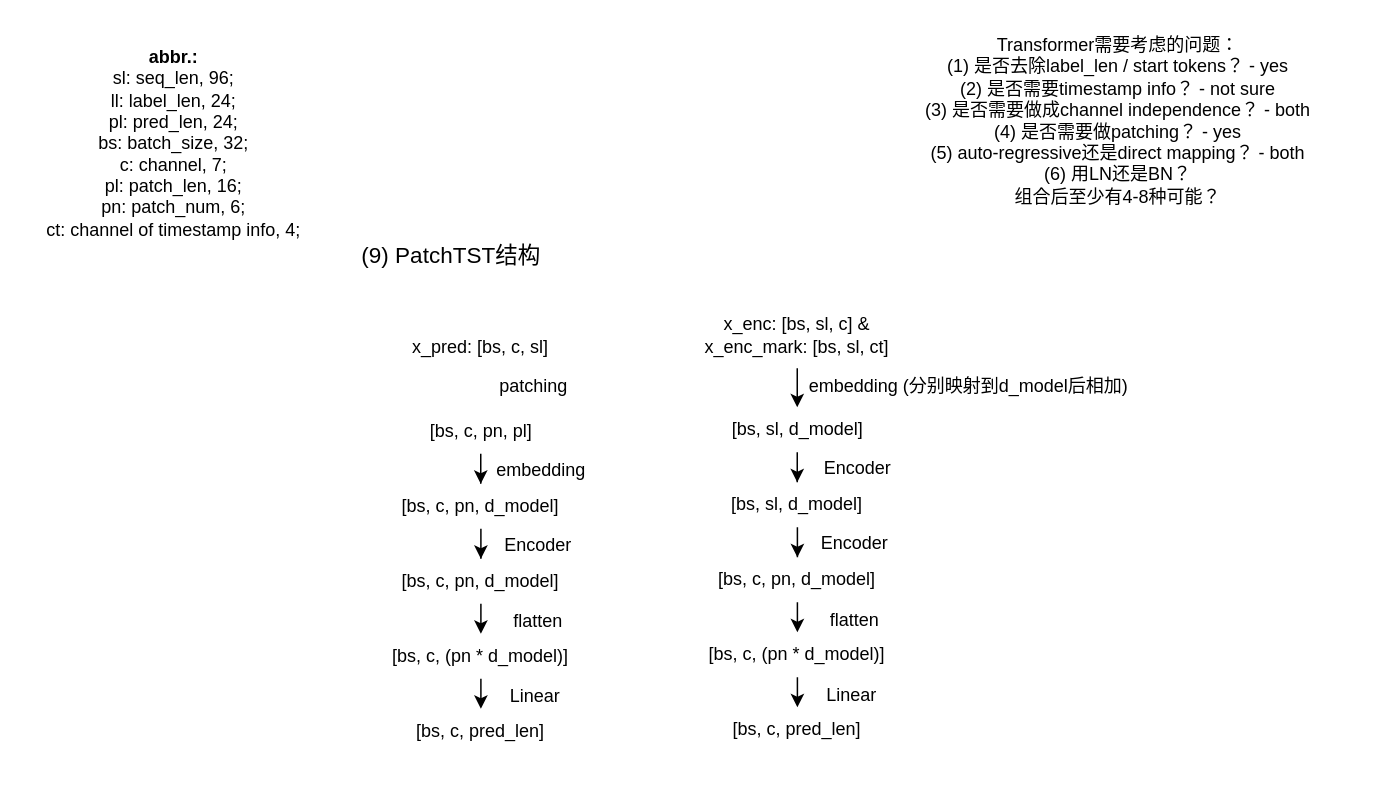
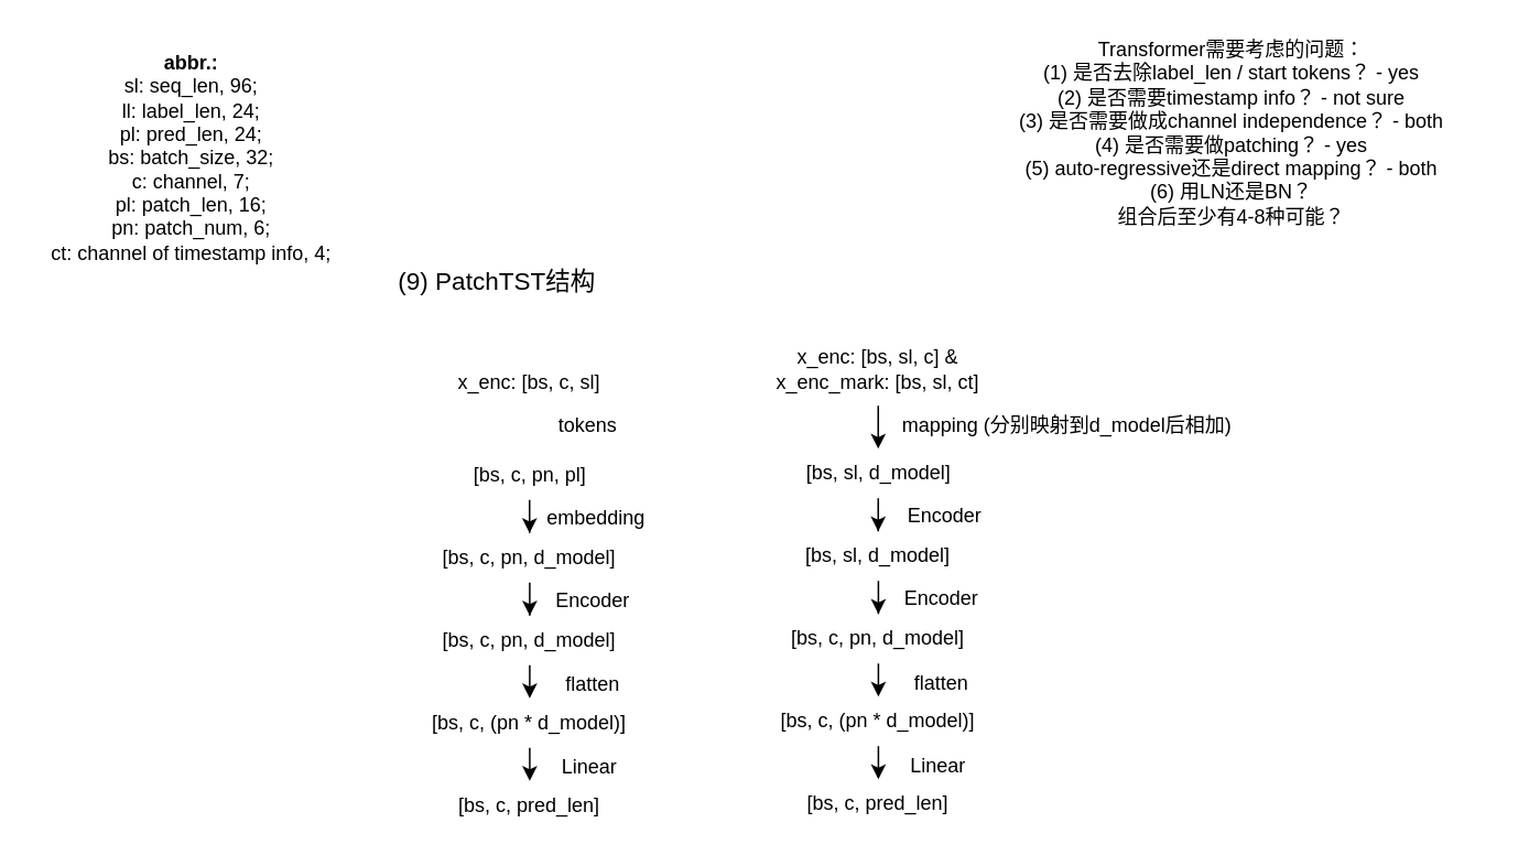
  <mxCell id="0" />
  <mxCell id="1" parent="0" />
- <mxCell id="2" value="x_pred: [bs, c, sl]" style="text;html=1;align=center;verticalAlign=middle;whiteSpace=wrap;rounded=0;" parent="1" vertex="1"><mxGeometry x="245" y="216" width="150" height="30" as="geometry" /></mxCell>
+ <mxCell id="2" value="x_enc: [bs, c, sl]" style="text;html=1;align=center;verticalAlign=middle;whiteSpace=wrap;rounded=0;" parent="1" vertex="1"><mxGeometry x="245" y="216" width="150" height="30" as="geometry" /></mxCell>
  <mxCell id="3" value="&lt;font style=&quot;font-size: 15px;&quot;&gt;(9) PatchTST结构&lt;/font&gt;" style="text;html=1;align=center;verticalAlign=middle;resizable=0;points=[];autosize=1;strokeColor=none;fillColor=none;" parent="1" vertex="1"><mxGeometry x="230" y="154" width="140" height="30" as="geometry" /></mxCell>
  <mxCell id="4" value="&lt;b&gt;abbr.:&lt;/b&gt;&lt;div&gt;sl: seq_len, 96;&lt;/div&gt;&lt;div&gt;ll: label_len, 24;&lt;/div&gt;&lt;div&gt;pl: pred_len, 24;&lt;/div&gt;&lt;div&gt;bs: batch_size, 32;&lt;/div&gt;&lt;div&gt;c: channel, 7;&lt;/div&gt;&lt;div&gt;pl: patch_len, 16;&lt;/div&gt;&lt;div&gt;pn: patch_num, 6;&lt;/div&gt;&lt;div&gt;ct: channel of timestamp info, 4;&lt;/div&gt;" style="text;html=1;align=center;verticalAlign=middle;resizable=0;points=[];autosize=1;strokeColor=none;fillColor=none;" parent="1" vertex="1"><mxGeometry x="20" y="25" width="190" height="140" as="geometry" /></mxCell>
  <mxCell id="5" value="Transformer需要考虑的问题：&lt;div&gt;(1) 是否去除label_len / start tokens？ - yes&lt;/div&gt;&lt;div&gt;(2) 是否需要timestamp info？ - not sure&lt;/div&gt;&lt;div&gt;(3) 是否需要做成channel independence？ - both&lt;/div&gt;&lt;div&gt;(4) 是否需要做patching？ - yes&lt;/div&gt;&lt;div&gt;(5) auto-regressive还是direct mapping？ - both&lt;/div&gt;&lt;div&gt;(6) 用LN还是BN？&lt;/div&gt;&lt;div&gt;组合后至少有4-8种可能？&lt;/div&gt;" style="text;html=1;align=center;verticalAlign=middle;whiteSpace=wrap;rounded=0;" parent="1" vertex="1"><mxGeometry x="580" y="20" width="330" height="120" as="geometry" /></mxCell>
  <mxCell id="6" style="edgeStyle=orthogonalEdgeStyle;rounded=0;orthogonalLoop=1;jettySize=auto;html=1;entryX=0.5;entryY=0;entryDx=0;entryDy=0;" edge="1" parent="1" source="7" target="10"><mxGeometry relative="1" as="geometry" /></mxCell>
  <mxCell id="7" value="[bs, c, pn, pl]" style="text;html=1;align=center;verticalAlign=middle;whiteSpace=wrap;rounded=0;" parent="1" vertex="1"><mxGeometry x="267.5" y="272" width="105" height="30" as="geometry" /></mxCell>
- <mxCell id="8" value="patching" style="text;html=1;align=center;verticalAlign=middle;resizable=0;points=[];autosize=1;strokeColor=none;fillColor=none;" parent="1" vertex="1"><mxGeometry x="320" y="242" width="70" height="30" as="geometry" /></mxCell>
+ <mxCell id="8" value="tokens" style="text;html=1;align=center;verticalAlign=middle;resizable=0;points=[];autosize=1;strokeColor=none;fillColor=none;" parent="1" vertex="1"><mxGeometry x="320" y="242" width="70" height="30" as="geometry" /></mxCell>
  <mxCell id="9" style="edgeStyle=orthogonalEdgeStyle;rounded=0;orthogonalLoop=1;jettySize=auto;html=1;" edge="1" parent="1" source="10" target="12"><mxGeometry relative="1" as="geometry" /></mxCell>
  <mxCell id="10" value="[bs, c, pn, d_model]" style="text;html=1;align=center;verticalAlign=middle;whiteSpace=wrap;rounded=0;" vertex="1" parent="1"><mxGeometry x="251.25" y="322" width="137.5" height="30" as="geometry" /></mxCell>
  <mxCell id="11" style="edgeStyle=orthogonalEdgeStyle;rounded=0;orthogonalLoop=1;jettySize=auto;html=1;entryX=0.5;entryY=0;entryDx=0;entryDy=0;" edge="1" parent="1" source="12" target="14"><mxGeometry relative="1" as="geometry" /></mxCell>
  <mxCell id="12" value="[bs, c, pn, d_model]" style="text;html=1;align=center;verticalAlign=middle;whiteSpace=wrap;rounded=0;" vertex="1" parent="1"><mxGeometry x="251.25" y="372" width="137.5" height="30" as="geometry" /></mxCell>
  <mxCell id="13" style="edgeStyle=orthogonalEdgeStyle;rounded=0;orthogonalLoop=1;jettySize=auto;html=1;entryX=0.5;entryY=0;entryDx=0;entryDy=0;" edge="1" parent="1" source="14" target="15"><mxGeometry relative="1" as="geometry" /></mxCell>
  <mxCell id="14" value="[bs, c, (pn * d_model)]" style="text;html=1;align=center;verticalAlign=middle;whiteSpace=wrap;rounded=0;" vertex="1" parent="1"><mxGeometry x="251.25" y="422" width="137.5" height="30" as="geometry" /></mxCell>
  <mxCell id="15" value="[bs, c, pred_len]" style="text;html=1;align=center;verticalAlign=middle;whiteSpace=wrap;rounded=0;" vertex="1" parent="1"><mxGeometry x="251.25" y="472" width="137.5" height="30" as="geometry" /></mxCell>
  <mxCell id="16" value="embedding" style="text;html=1;align=center;verticalAlign=middle;resizable=0;points=[];autosize=1;strokeColor=none;fillColor=none;" vertex="1" parent="1"><mxGeometry x="320" y="298" width="80" height="30" as="geometry" /></mxCell>
  <mxCell id="17" value="Encoder" style="text;html=1;align=center;verticalAlign=middle;resizable=0;points=[];autosize=1;strokeColor=none;fillColor=none;" vertex="1" parent="1"><mxGeometry x="323" y="348" width="70" height="30" as="geometry" /></mxCell>
  <mxCell id="18" value="flatten" style="text;html=1;align=center;verticalAlign=middle;resizable=0;points=[];autosize=1;strokeColor=none;fillColor=none;" vertex="1" parent="1"><mxGeometry x="328" y="399" width="60" height="30" as="geometry" /></mxCell>
  <mxCell id="19" value="Linear" style="text;html=1;align=center;verticalAlign=middle;resizable=0;points=[];autosize=1;strokeColor=none;fillColor=none;" vertex="1" parent="1"><mxGeometry x="326" y="449" width="60" height="30" as="geometry" /></mxCell>
  <mxCell id="20" style="edgeStyle=orthogonalEdgeStyle;rounded=0;orthogonalLoop=1;jettySize=auto;html=1;entryX=0.5;entryY=0;entryDx=0;entryDy=0;" edge="1" parent="1" source="21" target="23"><mxGeometry relative="1" as="geometry" /></mxCell>
  <mxCell id="21" value="x_enc: [bs, sl, c] &amp;amp;&lt;div&gt;x_enc_mark: [bs, sl, ct]&lt;/div&gt;" style="text;html=1;align=center;verticalAlign=middle;whiteSpace=wrap;rounded=0;" vertex="1" parent="1"><mxGeometry x="456" y="200" width="150" height="45" as="geometry" /></mxCell>
  <mxCell id="22" style="edgeStyle=orthogonalEdgeStyle;rounded=0;orthogonalLoop=1;jettySize=auto;html=1;entryX=0.5;entryY=0;entryDx=0;entryDy=0;" edge="1" parent="1" source="23" target="26"><mxGeometry relative="1" as="geometry" /></mxCell>
  <mxCell id="23" value="[bs, sl, d_model]" style="text;html=1;align=center;verticalAlign=middle;whiteSpace=wrap;rounded=0;" vertex="1" parent="1"><mxGeometry x="478.5" y="271" width="105" height="30" as="geometry" /></mxCell>
- <mxCell id="24" value="embedding (分别映射到d_model后相加)" style="text;html=1;align=center;verticalAlign=middle;resizable=0;points=[];autosize=1;strokeColor=none;fillColor=none;" vertex="1" parent="1"><mxGeometry x="525" y="242" width="240" height="30" as="geometry" /></mxCell>
+ <mxCell id="24" value="mapping (分别映射到d_model后相加)" style="text;html=1;align=center;verticalAlign=middle;resizable=0;points=[];autosize=1;strokeColor=none;fillColor=none;" vertex="1" parent="1"><mxGeometry x="525" y="242" width="240" height="30" as="geometry" /></mxCell>
  <mxCell id="25" style="edgeStyle=orthogonalEdgeStyle;rounded=0;orthogonalLoop=1;jettySize=auto;html=1;" edge="1" parent="1" source="26" target="28"><mxGeometry relative="1" as="geometry" /></mxCell>
  <mxCell id="26" value="[bs, sl, d_model]" style="text;html=1;align=center;verticalAlign=middle;whiteSpace=wrap;rounded=0;" vertex="1" parent="1"><mxGeometry x="462.25" y="321" width="137.5" height="30" as="geometry" /></mxCell>
  <mxCell id="27" style="edgeStyle=orthogonalEdgeStyle;rounded=0;orthogonalLoop=1;jettySize=auto;html=1;entryX=0.5;entryY=0;entryDx=0;entryDy=0;" edge="1" parent="1" source="28" target="30"><mxGeometry relative="1" as="geometry" /></mxCell>
  <mxCell id="28" value="[bs, c, pn, d_model]" style="text;html=1;align=center;verticalAlign=middle;whiteSpace=wrap;rounded=0;" vertex="1" parent="1"><mxGeometry x="462.25" y="371" width="137.5" height="30" as="geometry" /></mxCell>
  <mxCell id="29" style="edgeStyle=orthogonalEdgeStyle;rounded=0;orthogonalLoop=1;jettySize=auto;html=1;entryX=0.5;entryY=0;entryDx=0;entryDy=0;" edge="1" parent="1" source="30" target="31"><mxGeometry relative="1" as="geometry" /></mxCell>
  <mxCell id="30" value="[bs, c, (pn * d_model)]" style="text;html=1;align=center;verticalAlign=middle;whiteSpace=wrap;rounded=0;" vertex="1" parent="1"><mxGeometry x="462.25" y="421" width="137.5" height="30" as="geometry" /></mxCell>
  <mxCell id="31" value="[bs, c, pred_len]" style="text;html=1;align=center;verticalAlign=middle;whiteSpace=wrap;rounded=0;" vertex="1" parent="1"><mxGeometry x="462.25" y="471" width="137.5" height="30" as="geometry" /></mxCell>
  <mxCell id="32" value="Encoder" style="text;html=1;align=center;verticalAlign=middle;resizable=0;points=[];autosize=1;strokeColor=none;fillColor=none;" vertex="1" parent="1"><mxGeometry x="536" y="297" width="70" height="30" as="geometry" /></mxCell>
  <mxCell id="33" value="Encoder" style="text;html=1;align=center;verticalAlign=middle;resizable=0;points=[];autosize=1;strokeColor=none;fillColor=none;" vertex="1" parent="1"><mxGeometry x="534" y="347" width="70" height="30" as="geometry" /></mxCell>
  <mxCell id="34" value="flatten" style="text;html=1;align=center;verticalAlign=middle;resizable=0;points=[];autosize=1;strokeColor=none;fillColor=none;" vertex="1" parent="1"><mxGeometry x="539" y="398" width="60" height="30" as="geometry" /></mxCell>
  <mxCell id="35" value="Linear" style="text;html=1;align=center;verticalAlign=middle;resizable=0;points=[];autosize=1;strokeColor=none;fillColor=none;" vertex="1" parent="1"><mxGeometry x="537" y="448" width="60" height="30" as="geometry" /></mxCell>
